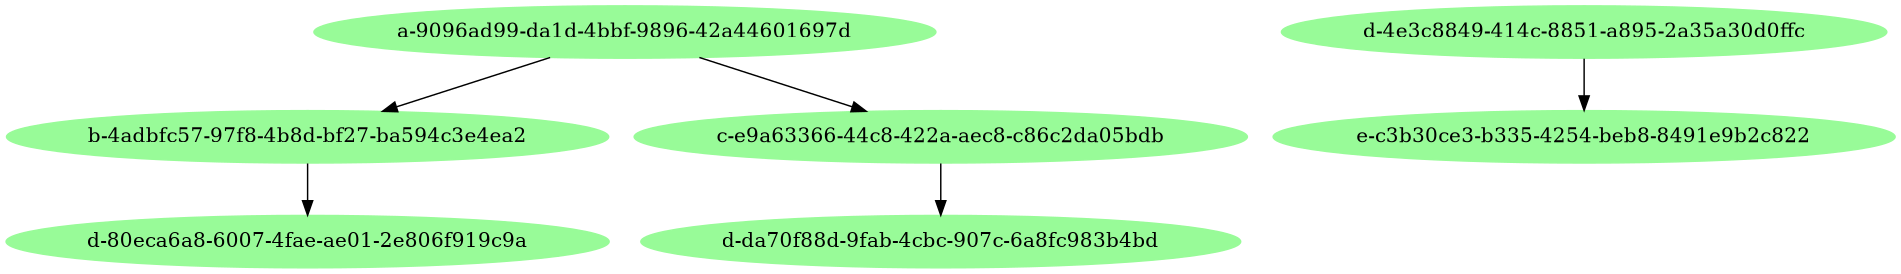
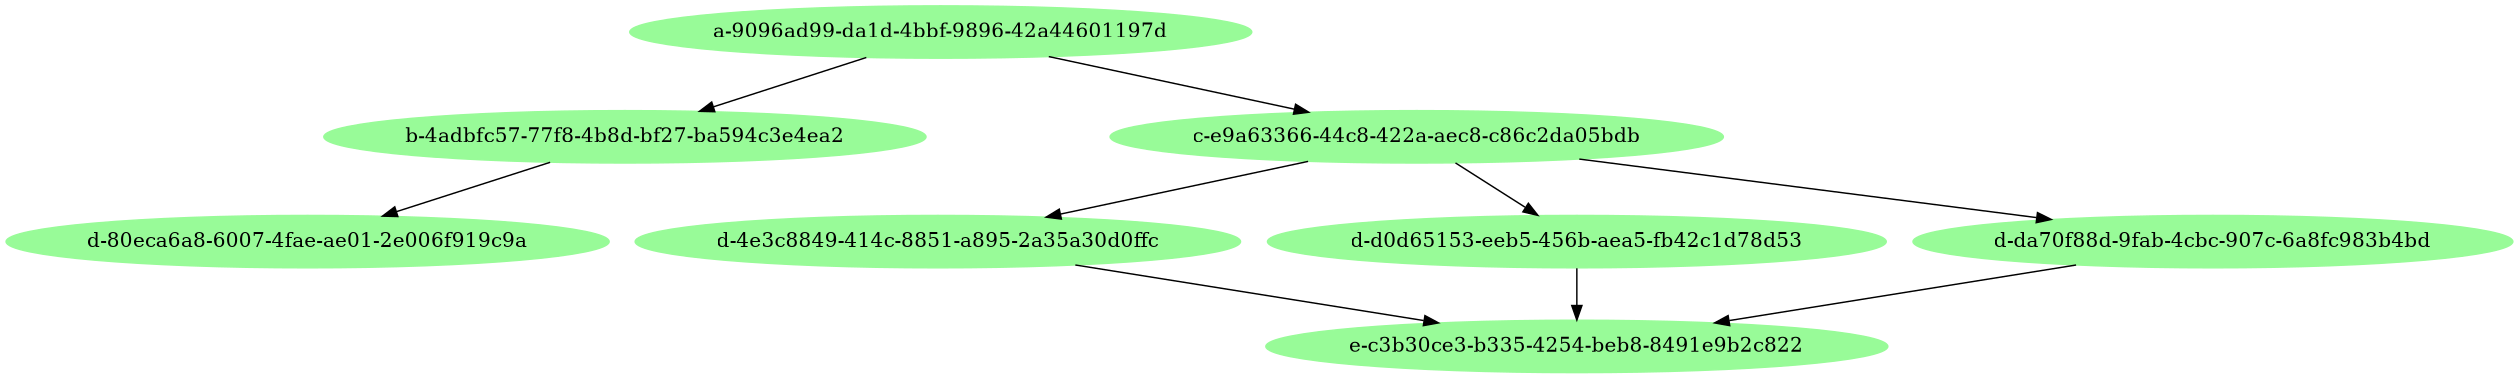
  digraph {
    node [color=palegreen style=filled]
-   "a-9096ad99-da1d-4bbf-9896-42a44601697d"
-   "b-4adbfc57-77f8-4b8d-bf27-ba594c3e4ea2" [label="b-4adbfc57-97f8-4b8d-bf27-ba594c3e4ea2"]
+   "a-9096ad99-da1d-4bbf-9896-42a44601697d" [label="a-9096ad99-da1d-4bbf-9896-42a44601197d"]
+   "b-4adbfc57-77f8-4b8d-bf27-ba594c3e4ea2"
    n3 [label="c-e9a63366-44c8-422a-aec8-c86c2da05bdb"]
-   "d-80eca6a8-6007-4fae-ae01-2e006f919c9a" [label="d-80eca6a8-6007-4fae-ae01-2e806f919c9a"]
+   "d-80eca6a8-6007-4fae-ae01-2e006f919c9a"
    n5 [label="d-4e3c8849-414c-8851-a895-2a35a30d0ffc"]
+   "d-d0d65153-eeb5-456b-aea5-fb42c1d78d53"
    n7 [label="d-da70f88d-9fab-4cbc-907c-6a8fc983b4bd"]
    n8 [label="e-c3b30ce3-b335-4254-beb8-8491e9b2c822"]
    "a-9096ad99-da1d-4bbf-9896-42a44601697d" -> "b-4adbfc57-77f8-4b8d-bf27-ba594c3e4ea2"
    "a-9096ad99-da1d-4bbf-9896-42a44601697d" -> n3
    "b-4adbfc57-77f8-4b8d-bf27-ba594c3e4ea2" -> "d-80eca6a8-6007-4fae-ae01-2e006f919c9a"
+   n3 -> n5
+   n3 -> "d-d0d65153-eeb5-456b-aea5-fb42c1d78d53"
    n3 -> n7
    n5 -> n8
+   "d-d0d65153-eeb5-456b-aea5-fb42c1d78d53" -> n8
+   n7 -> n8
  }
